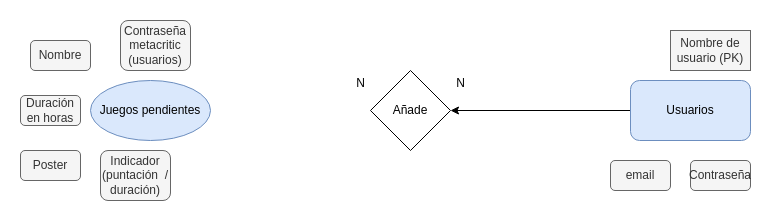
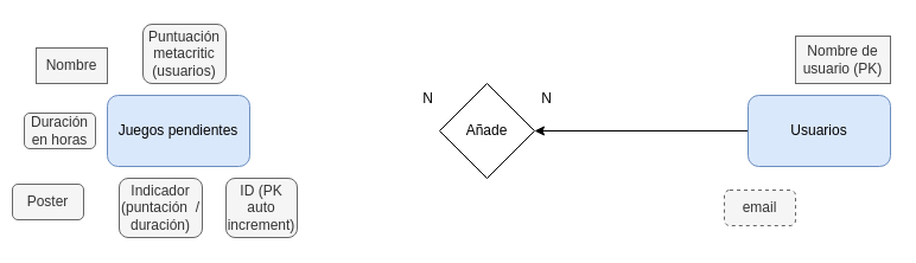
  <mxCell id="0" />
  <mxCell id="1" parent="0" />
- <mxCell id="2" value="Juegos pendientes" style="ellipse;whiteSpace=wrap;html=1;fillColor=#dae8fc;strokeColor=#6c8ebf;" vertex="1" parent="1"><mxGeometry x="90" y="80" width="120" height="60" as="geometry" /></mxCell>
+ <mxCell id="2" value="Juegos pendientes" style="rounded=1;whiteSpace=wrap;html=1;fillColor=#dae8fc;strokeColor=#6c8ebf;" vertex="1" parent="1"><mxGeometry x="90" y="80" width="120" height="60" as="geometry" /></mxCell>
  <mxCell id="3" value="Indicador (puntación&amp;nbsp; / duración)" style="rounded=1;whiteSpace=wrap;html=1;fillColor=#f5f5f5;fontColor=#333333;strokeColor=#666666;" vertex="1" parent="1"><mxGeometry x="100" y="150" width="70" height="50" as="geometry" /></mxCell>
- <mxCell id="4" value="Poster" style="rounded=1;whiteSpace=wrap;html=1;fillColor=#f5f5f5;fontColor=#333333;strokeColor=#666666;" vertex="1" parent="1"><mxGeometry x="20" y="150" width="60" height="30" as="geometry" /></mxCell>
+ <mxCell id="4" value="Poster" style="rounded=1;whiteSpace=wrap;html=1;fillColor=#f5f5f5;fontColor=#333333;strokeColor=#666666;" vertex="1" parent="1"><mxGeometry x="10" y="155" width="60" height="30" as="geometry" /></mxCell>
  <mxCell id="5" value="Duración en horas" style="rounded=1;whiteSpace=wrap;html=1;fillColor=#f5f5f5;fontColor=#333333;strokeColor=#666666;" vertex="1" parent="1"><mxGeometry x="20" y="95" width="60" height="30" as="geometry" /></mxCell>
- <mxCell id="6" value="Contraseña metacritic (usuarios)" style="rounded=1;whiteSpace=wrap;html=1;fillColor=#f5f5f5;fontColor=#333333;strokeColor=#666666;" vertex="1" parent="1"><mxGeometry x="120" y="20" width="70" height="50" as="geometry" /></mxCell>
- <mxCell id="7" value="Nombre" style="rounded=1;whiteSpace=wrap;html=1;fillColor=#f5f5f5;fontColor=#333333;strokeColor=#666666;" vertex="1" parent="1"><mxGeometry x="30" y="40" width="60" height="30" as="geometry" /></mxCell>
+ <mxCell id="6" value="Puntuación metacritic (usuarios)" style="rounded=1;whiteSpace=wrap;html=1;fillColor=#f5f5f5;fontColor=#333333;strokeColor=#666666;" vertex="1" parent="1"><mxGeometry x="120" y="20" width="70" height="50" as="geometry" /></mxCell>
+ <mxCell id="7" value="Nombre" style="whiteSpace=wrap;html=1;fillColor=#f5f5f5;fontColor=#333333;strokeColor=#666666;rounded=0;" vertex="1" parent="1"><mxGeometry x="30" y="40" width="60" height="30" as="geometry" /></mxCell>
  <mxCell id="8" style="edgeStyle=orthogonalEdgeStyle;rounded=0;orthogonalLoop=1;jettySize=auto;html=1;entryX=1;entryY=0.5;entryDx=0;entryDy=0;" edge="1" parent="1" source="9" target="14"><mxGeometry relative="1" as="geometry" /></mxCell>
  <mxCell id="9" value="Usuarios" style="rounded=1;whiteSpace=wrap;html=1;fillColor=#dae8fc;strokeColor=#6c8ebf;" vertex="1" parent="1"><mxGeometry x="630" y="80" width="120" height="60" as="geometry" /></mxCell>
- <mxCell id="11" value="Contraseña" style="rounded=1;whiteSpace=wrap;html=1;fillColor=#f5f5f5;fontColor=#333333;strokeColor=#666666;" vertex="1" parent="1"><mxGeometry x="690" y="160" width="60" height="30" as="geometry" /></mxCell>
+ <mxCell id="10" value="ID (PK auto increment)" style="rounded=1;whiteSpace=wrap;html=1;fillColor=#f5f5f5;fontColor=#333333;strokeColor=#666666;" vertex="1" parent="1"><mxGeometry x="190" y="150" width="60" height="50" as="geometry" /></mxCell>
  <mxCell id="12" value="Nombre de usuario (PK)" style="whiteSpace=wrap;html=1;fillColor=#f5f5f5;fontColor=#333333;strokeColor=#666666;rounded=0;" vertex="1" parent="1"><mxGeometry x="670" y="30" width="80" height="40" as="geometry" /></mxCell>
- <mxCell id="13" value="email" style="rounded=1;whiteSpace=wrap;html=1;fillColor=#f5f5f5;fontColor=#333333;strokeColor=#666666;" vertex="1" parent="1"><mxGeometry x="610" y="160" width="60" height="30" as="geometry" /></mxCell>
+ <mxCell id="13" value="email" style="rounded=1;whiteSpace=wrap;html=1;fillColor=#f5f5f5;fontColor=#333333;strokeColor=#666666;dashed=1;" vertex="1" parent="1"><mxGeometry x="610" y="160" width="60" height="30" as="geometry" /></mxCell>
  <mxCell id="14" value="Añade" style="rhombus;whiteSpace=wrap;html=1;" vertex="1" parent="1"><mxGeometry x="370" y="70" width="80" height="80" as="geometry" /></mxCell>
  <mxCell id="15" value="N" style="text;html=1;align=center;verticalAlign=middle;resizable=0;points=[];autosize=1;strokeColor=none;fillColor=none;" vertex="1" parent="1"><mxGeometry x="345" y="68" width="30" height="30" as="geometry" /></mxCell>
  <mxCell id="16" value="N" style="text;html=1;align=center;verticalAlign=middle;resizable=0;points=[];autosize=1;strokeColor=none;fillColor=none;" vertex="1" parent="1"><mxGeometry x="445" y="68" width="30" height="30" as="geometry" /></mxCell>
